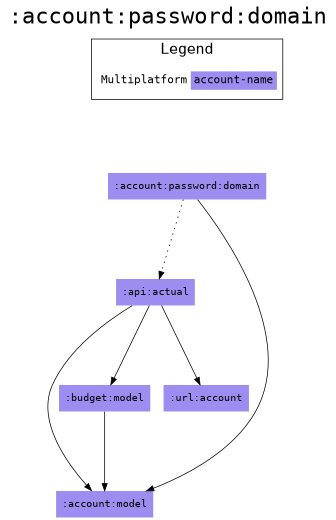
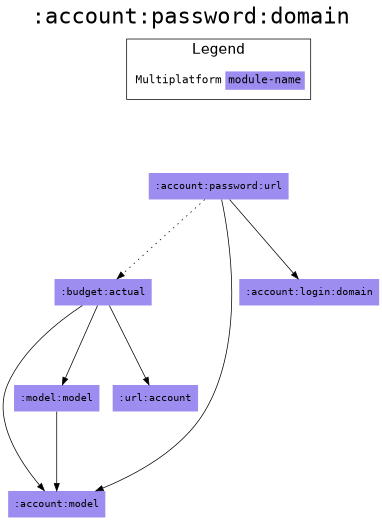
  digraph {
    fontname="DejaVu Sans Mono"
    fontsize=30
    label=":account:password:domain"
    labelloc=t
    rankdir=TB
    ranksep=1.5
    node [fillcolor="#9D8DF1" fontname="DejaVu Sans Mono" shape=none style=filled]
    edge [dir=forward fontname="DejaVu Sans Mono"]
-   n1 [fillcolor="#FFFFFF" fontsize=15 label=< <TABLE BORDER="0" CELLBORDER="0" CELLSPACING="0" CELLPADDING="4"> <TR><TD>Multiplatform</TD><TD BGCOLOR="#9D8DF1">account-name</TD></TR> </TABLE> > margin=0]
-   ":account:password:domain"
-   ":api:actual"
+   n1 [fillcolor="#FFFFFF" fontsize=15 label=< <TABLE BORDER="0" CELLBORDER="0" CELLSPACING="0" CELLPADDING="4"> <TR><TD>Multiplatform</TD><TD BGCOLOR="#9D8DF1">module-name</TD></TR> </TABLE> > margin=0]
+   ":account:password:domain" [label=":account:password:url"]
+   ":api:actual" [label=":budget:actual"]
    ":account:model"
-   ":budget:model"
+   ":budget:model" [label=":model:model"]
    n6 [label=":url:account"]
+   ":account:login:domain"
    subgraph sub_1 {
      rank=same
    }
    subgraph cluster_2 {
      fontsize=20
      label=Legend
      n1
    }
    n1 -> ":account:password:domain" [style=invis]
    ":account:password:domain" -> ":api:actual" [style=dotted]
    ":account:password:domain" -> ":account:model"
+   ":account:password:domain" -> ":account:login:domain"
    ":api:actual" -> ":account:model"
    ":api:actual" -> ":budget:model"
    ":api:actual" -> n6
    ":budget:model" -> ":account:model"
  }
